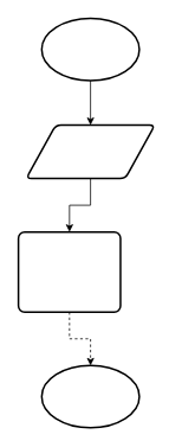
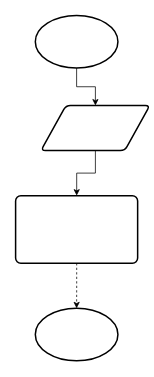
  <mxCell id="0" />
  <mxCell id="1" parent="0" />
  <mxCell id="2" value="" style="edgeStyle=orthogonalEdgeStyle;rounded=0;orthogonalLoop=1;jettySize=auto;html=1;fontSize=20;" edge="1" parent="1" source="3" target="5"><mxGeometry relative="1" as="geometry" /></mxCell>
  <mxCell id="3" value="&lt;span style=&quot;color: rgb(255, 255, 255);&quot;&gt;Start&lt;/span&gt;" style="strokeWidth=2;html=1;shape=mxgraph.flowchart.start_1;whiteSpace=wrap;fontSize=20;" vertex="1" parent="1"><mxGeometry x="46.5" y="20" width="110" height="70" as="geometry" /></mxCell>
  <mxCell id="4" value="" style="edgeStyle=orthogonalEdgeStyle;rounded=0;orthogonalLoop=1;jettySize=auto;html=1;fontSize=20;" edge="1" parent="1" source="5" target="7"><mxGeometry relative="1" as="geometry" /></mxCell>
- <mxCell id="5" value="&lt;span style=&quot;color: rgb(255, 255, 255);&quot;&gt;Nhập a ,b&lt;/span&gt;" style="shape=parallelogram;html=1;strokeWidth=2;perimeter=parallelogramPerimeter;whiteSpace=wrap;rounded=1;arcSize=12;size=0.23;fontSize=20;" vertex="1" parent="1"><mxGeometry x="29" y="140" width="145" height="60" as="geometry" /></mxCell>
+ <mxCell id="5" value="&lt;span style=&quot;color: rgb(255, 255, 255);&quot;&gt;Nhập a ,b&lt;/span&gt;" style="shape=parallelogram;html=1;strokeWidth=2;perimeter=parallelogramPerimeter;whiteSpace=wrap;rounded=1;arcSize=12;size=0.23;fontSize=20;" vertex="1" parent="1"><mxGeometry x="54" y="140" width="145" height="60" as="geometry" /></mxCell>
  <mxCell id="6" value="" style="edgeStyle=orthogonalEdgeStyle;rounded=0;orthogonalLoop=1;jettySize=auto;html=1;fontSize=20;dashed=1;" edge="1" parent="1" source="7" target="8"><mxGeometry relative="1" as="geometry" /></mxCell>
- <mxCell id="7" value="&lt;span style=&quot;color: rgb(255, 255, 255);&quot;&gt;In ra x = (-b)/a&lt;/span&gt;" style="rounded=1;whiteSpace=wrap;html=1;absoluteArcSize=1;arcSize=14;strokeWidth=2;fontSize=20;" vertex="1" parent="1"><mxGeometry x="20.25" y="260" width="115" height="90" as="geometry" /></mxCell>
+ <mxCell id="7" value="&lt;span style=&quot;color: rgb(255, 255, 255);&quot;&gt;In ra x = (-b)/a&lt;/span&gt;" style="rounded=1;whiteSpace=wrap;html=1;absoluteArcSize=1;arcSize=14;strokeWidth=2;fontSize=20;" vertex="1" parent="1"><mxGeometry x="20.25" y="260" width="162.5" height="90" as="geometry" /></mxCell>
  <mxCell id="8" value="&lt;span style=&quot;color: rgb(255, 255, 255);&quot;&gt;End&lt;/span&gt;" style="strokeWidth=2;html=1;shape=mxgraph.flowchart.start_1;whiteSpace=wrap;fontSize=20;" vertex="1" parent="1"><mxGeometry x="46.5" y="410" width="110" height="70" as="geometry" /></mxCell>
